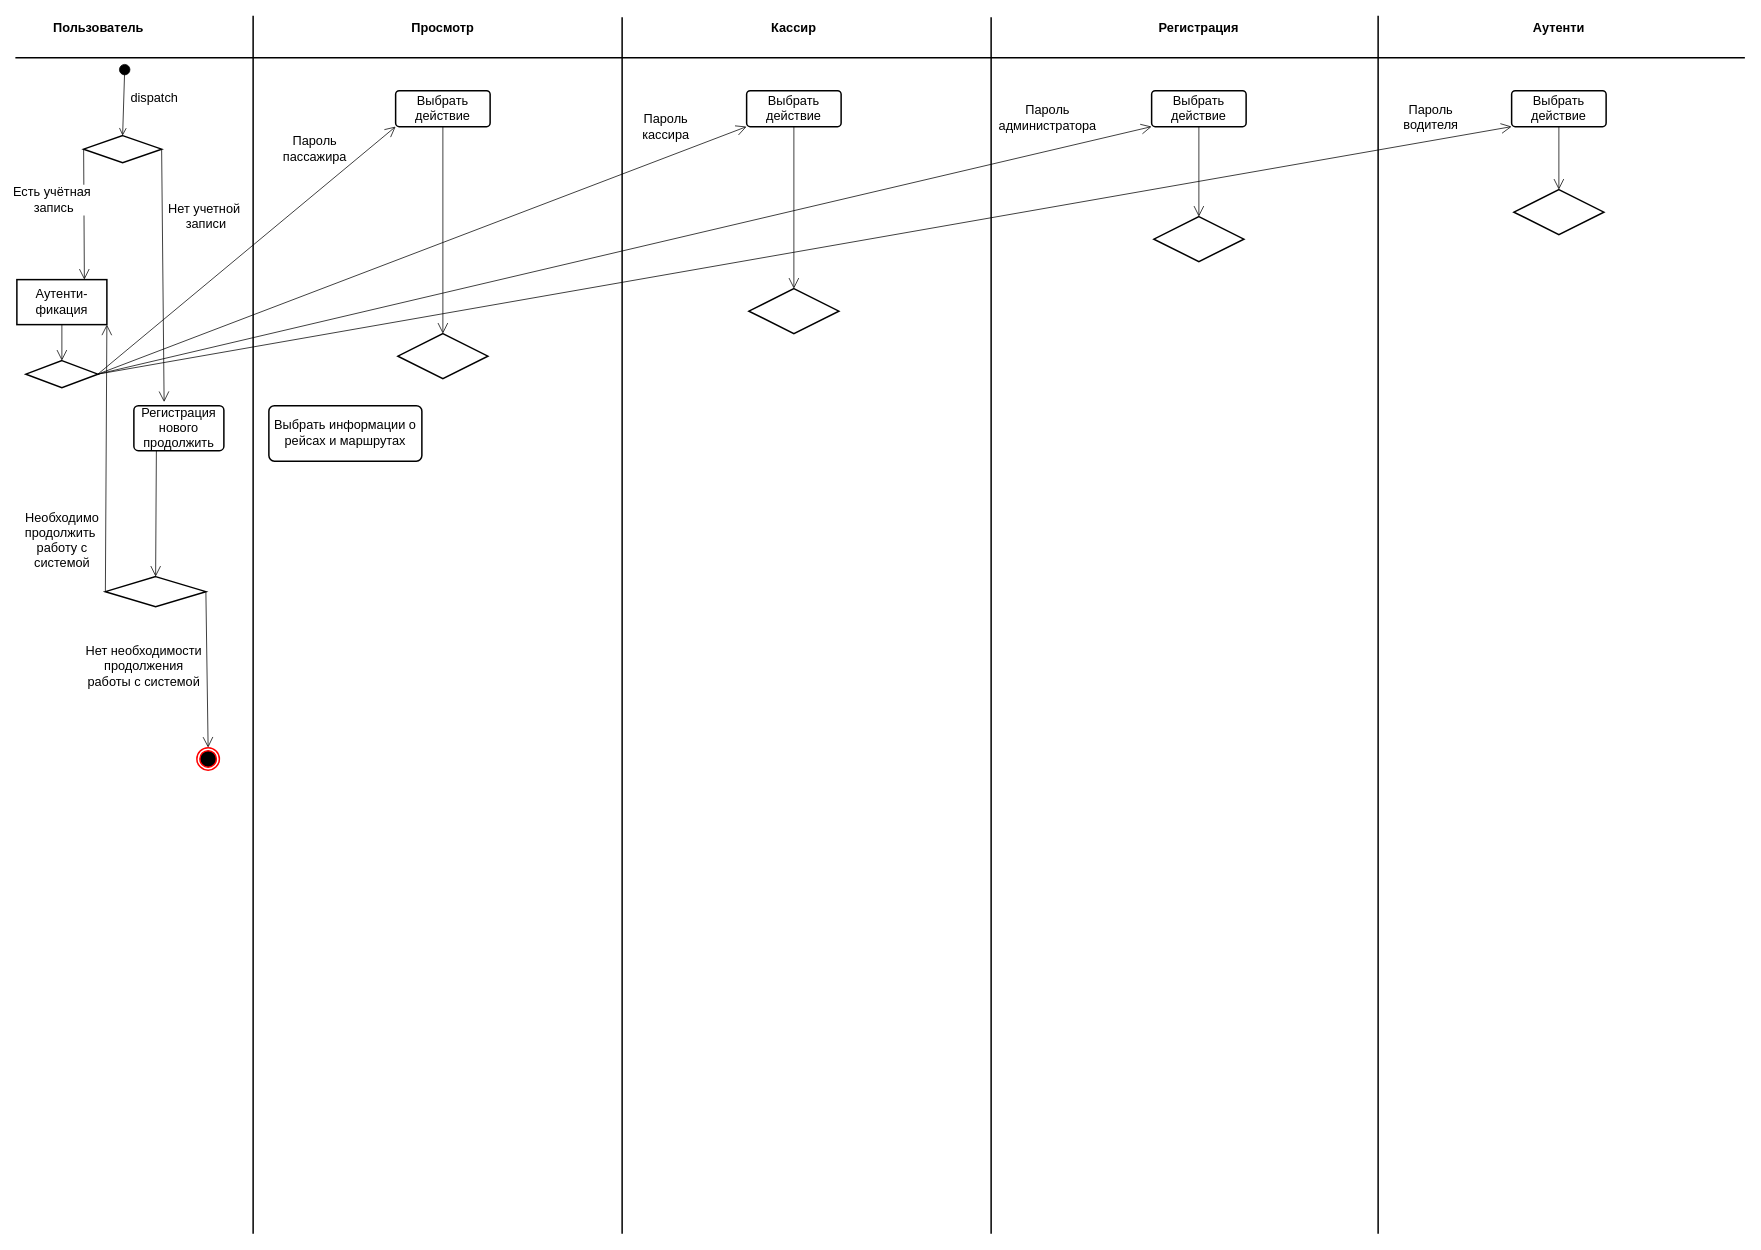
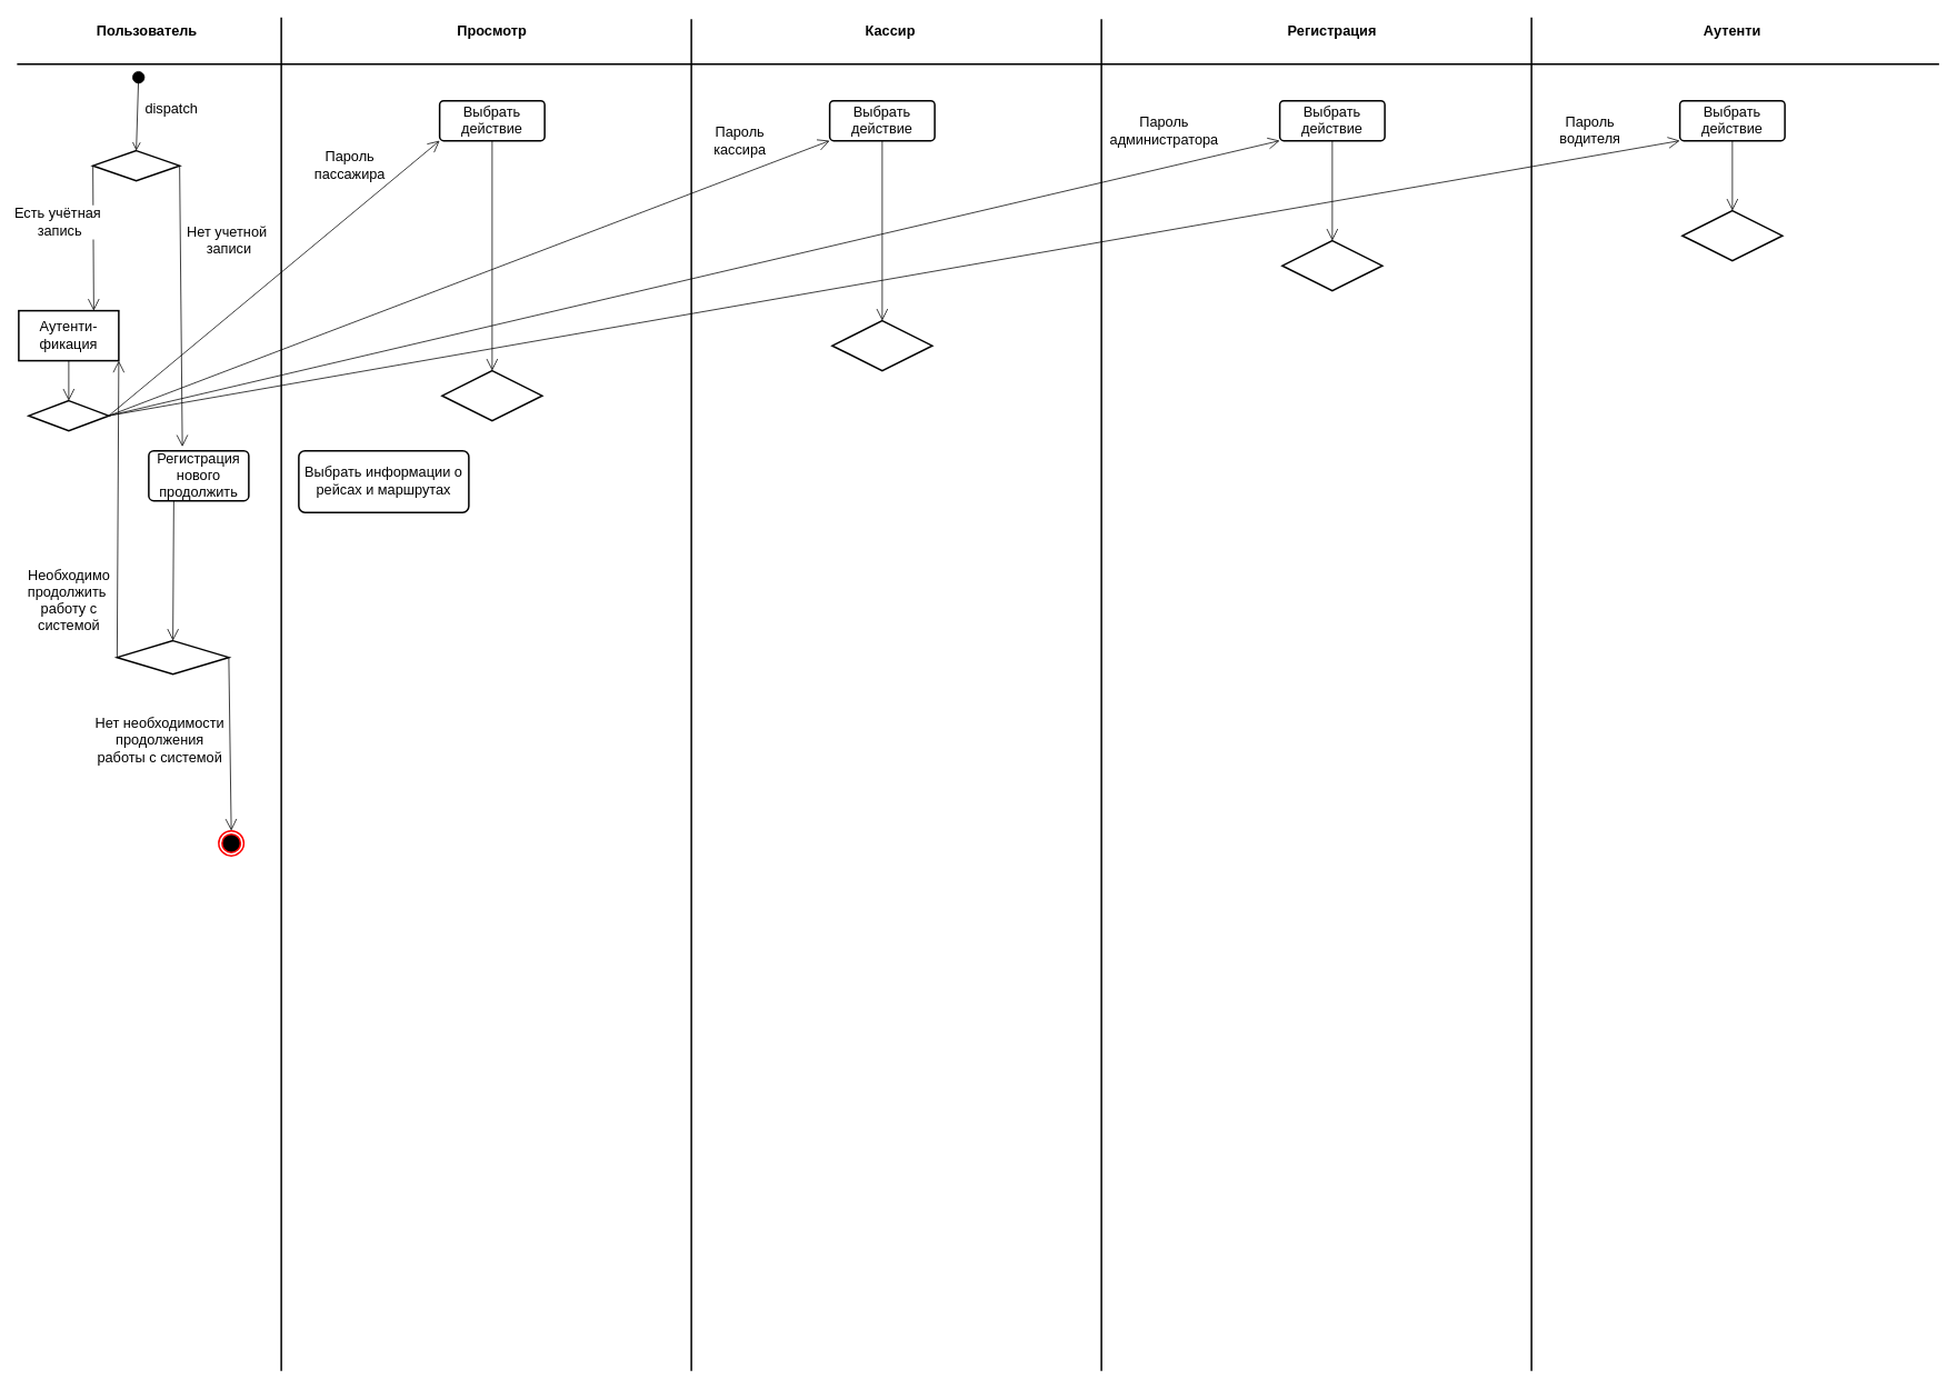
  <mxCell id="0" />
  <mxCell id="1" parent="0" />
  <mxCell id="2" value="" style="line;strokeWidth=2;fillColor=none;align=left;verticalAlign=middle;spacingTop=-1;spacingLeft=3;spacingRight=3;rotatable=0;labelPosition=right;points=[];portConstraint=eastwest;strokeColor=inherit;fontSize=12;fontColor=#000000;direction=south;" vertex="1" parent="1"><mxGeometry x="262" y="20" width="150" height="1624" as="geometry" /></mxCell>
  <mxCell id="3" value="" style="line;strokeWidth=2;fillColor=none;align=left;verticalAlign=middle;spacingTop=-1;spacingLeft=3;spacingRight=3;rotatable=0;labelPosition=right;points=[];portConstraint=eastwest;strokeColor=inherit;fontSize=12;fontColor=#000000;direction=south;" vertex="1" parent="1"><mxGeometry x="754" y="22" width="150" height="1622" as="geometry" /></mxCell>
  <mxCell id="4" value="" style="line;strokeWidth=2;fillColor=none;align=left;verticalAlign=middle;spacingTop=-1;spacingLeft=3;spacingRight=3;rotatable=0;labelPosition=right;points=[];portConstraint=eastwest;strokeColor=inherit;fontSize=12;fontColor=#000000;direction=south;" vertex="1" parent="1"><mxGeometry x="1246" y="22" width="150" height="1622" as="geometry" /></mxCell>
  <mxCell id="5" value="" style="line;strokeWidth=2;fillColor=none;align=left;verticalAlign=middle;spacingTop=-1;spacingLeft=3;spacingRight=3;rotatable=0;labelPosition=right;points=[];portConstraint=eastwest;strokeColor=inherit;fontSize=12;fontColor=#000000;direction=south;" vertex="1" parent="1"><mxGeometry x="1762" y="20" width="150" height="1624" as="geometry" /></mxCell>
  <mxCell id="6" value="" style="line;strokeWidth=2;fillColor=none;align=left;verticalAlign=middle;spacingTop=-1;spacingLeft=3;spacingRight=3;rotatable=0;labelPosition=right;points=[];portConstraint=eastwest;strokeColor=inherit;fontSize=12;fontColor=#000000;" vertex="1" parent="1"><mxGeometry x="20" y="72" width="2306" height="8" as="geometry" /></mxCell>
- <mxCell id="7" value="Пользователь" style="text;align=center;fontStyle=1;verticalAlign=middle;spacingLeft=3;spacingRight=3;strokeColor=none;rotatable=0;points=[[0,0.5],[1,0.5]];portConstraint=eastwest;strokeWidth=2;fontSize=17;fontColor=#000000;" vertex="1" parent="1"><mxGeometry x="61" y="22" width="140" height="26" as="geometry" /></mxCell>
+ <mxCell id="7" value="Пользователь" style="text;align=center;fontStyle=1;verticalAlign=middle;spacingLeft=3;spacingRight=3;strokeColor=none;rotatable=0;points=[[0,0.5],[1,0.5]];portConstraint=eastwest;strokeWidth=2;fontSize=17;fontColor=#000000;" vertex="1" parent="1"><mxGeometry x="106" y="22" width="140" height="26" as="geometry" /></mxCell>
  <mxCell id="8" value="Просмотр" style="text;align=center;fontStyle=1;verticalAlign=middle;spacingLeft=3;spacingRight=3;strokeColor=none;rotatable=0;points=[[0,0.5],[1,0.5]];portConstraint=eastwest;strokeWidth=2;fontSize=17;fontColor=#000000;" vertex="1" parent="1"><mxGeometry x="550" y="22" width="80" height="26" as="geometry" /></mxCell>
- <mxCell id="9" value="Кассир" style="text;align=center;fontStyle=1;verticalAlign=middle;spacingLeft=3;spacingRight=3;strokeColor=none;rotatable=0;points=[[0,0.5],[1,0.5]];portConstraint=eastwest;strokeWidth=2;fontSize=17;fontColor=#000000;" vertex="1" parent="1"><mxGeometry x="1018" y="22" width="80" height="26" as="geometry" /></mxCell>
+ <mxCell id="9" value="Кассир" style="text;align=center;fontStyle=1;verticalAlign=middle;spacingLeft=3;spacingRight=3;strokeColor=none;rotatable=0;points=[[0,0.5],[1,0.5]];portConstraint=eastwest;strokeWidth=2;fontSize=17;fontColor=#000000;" vertex="1" parent="1"><mxGeometry x="1028" y="22" width="80" height="26" as="geometry" /></mxCell>
  <mxCell id="10" value="Регистрация" style="text;align=center;fontStyle=1;verticalAlign=middle;spacingLeft=3;spacingRight=3;strokeColor=none;rotatable=0;points=[[0,0.5],[1,0.5]];portConstraint=eastwest;strokeWidth=2;fontSize=17;fontColor=#000000;" vertex="1" parent="1"><mxGeometry x="1558" y="22" width="80" height="26" as="geometry" /></mxCell>
  <mxCell id="11" value="Аутенти" style="text;align=center;fontStyle=1;verticalAlign=middle;spacingLeft=3;spacingRight=3;strokeColor=none;rotatable=0;points=[[0,0.5],[1,0.5]];portConstraint=eastwest;strokeWidth=2;fontSize=17;fontColor=#000000;" vertex="1" parent="1"><mxGeometry x="2038" y="22" width="80" height="26" as="geometry" /></mxCell>
  <mxCell id="12" value="dispatch" style="html=1;verticalAlign=bottom;startArrow=circle;startFill=1;endArrow=open;startSize=6;endSize=8;rounded=0;fontSize=17;fontColor=#000000;entryX=0.5;entryY=0;entryDx=0;entryDy=0;" edge="1" parent="1" target="13"><mxGeometry x="0.2" y="41" width="80" relative="1" as="geometry"><mxPoint x="166" y="84" as="sourcePoint" /><mxPoint x="89.17" y="182" as="targetPoint" /><mxPoint as="offset" /></mxGeometry></mxCell>
  <mxCell id="13" value="" style="shape=rhombus;perimeter=rhombusPerimeter;whiteSpace=wrap;html=1;align=center;strokeWidth=2;fontSize=17;fontColor=#000000;" vertex="1" parent="1"><mxGeometry x="111" y="180" width="104" height="36" as="geometry" /></mxCell>
  <mxCell id="14" value="Аутенти-фикация" style="arcSize=10;whiteSpace=wrap;html=1;align=center;strokeWidth=2;fontSize=17;fontColor=#000000;rounded=0;" vertex="1" parent="1"><mxGeometry x="22" y="372" width="120" height="60" as="geometry" /></mxCell>
  <mxCell id="15" value="" style="endArrow=open;endFill=1;endSize=12;html=1;rounded=0;fontSize=17;fontColor=#000000;exitX=0;exitY=0.5;exitDx=0;exitDy=0;entryX=0.75;entryY=0;entryDx=0;entryDy=0;" edge="1" parent="1" source="13" target="14"><mxGeometry width="160" relative="1" as="geometry"><mxPoint x="510" y="402" as="sourcePoint" /><mxPoint x="670" y="402" as="targetPoint" /></mxGeometry></mxCell>
  <mxCell id="16" value="Есть учётная&amp;nbsp;&lt;br&gt;запись" style="edgeLabel;html=1;align=center;verticalAlign=middle;resizable=0;points=[];fontSize=17;fontColor=#000000;" vertex="1" connectable="0" parent="15"><mxGeometry x="-0.223" y="4" relative="1" as="geometry"><mxPoint x="-45" as="offset" /></mxGeometry></mxCell>
  <mxCell id="17" value="Регистрация&lt;br&gt;нового&lt;br&gt;продолжить" style="rounded=1;arcSize=10;whiteSpace=wrap;html=1;align=center;strokeWidth=2;fontSize=17;fontColor=#000000;" vertex="1" parent="1"><mxGeometry x="178" y="540" width="120" height="60" as="geometry" /></mxCell>
  <mxCell id="18" value="" style="endArrow=open;endFill=1;endSize=12;html=1;rounded=0;fontSize=17;fontColor=#000000;exitX=1;exitY=0.5;exitDx=0;exitDy=0;entryX=0.336;entryY=-0.08;entryDx=0;entryDy=0;entryPerimeter=0;" edge="1" parent="1" source="13" target="17"><mxGeometry width="160" relative="1" as="geometry"><mxPoint x="510" y="382" as="sourcePoint" /><mxPoint x="670" y="382" as="targetPoint" /></mxGeometry></mxCell>
  <mxCell id="19" value="Нет учетной&amp;nbsp;&lt;br&gt;записи" style="edgeLabel;html=1;align=center;verticalAlign=middle;resizable=0;points=[];fontSize=17;fontColor=#000000;" vertex="1" connectable="0" parent="18"><mxGeometry x="-0.572" y="-3" relative="1" as="geometry"><mxPoint x="61" y="17" as="offset" /></mxGeometry></mxCell>
  <mxCell id="20" value="" style="shape=rhombus;perimeter=rhombusPerimeter;whiteSpace=wrap;html=1;align=center;strokeWidth=2;fontSize=17;fontColor=#000000;" vertex="1" parent="1"><mxGeometry x="140" y="768" width="134" height="40" as="geometry" /></mxCell>
  <mxCell id="21" value="" style="endArrow=open;endFill=1;endSize=12;html=1;rounded=0;fontSize=17;fontColor=#000000;exitX=0.25;exitY=1;exitDx=0;exitDy=0;entryX=0.5;entryY=0;entryDx=0;entryDy=0;" edge="1" parent="1" source="17" target="20"><mxGeometry width="160" relative="1" as="geometry"><mxPoint x="510" y="382" as="sourcePoint" /><mxPoint x="670" y="382" as="targetPoint" /></mxGeometry></mxCell>
  <mxCell id="22" value="" style="endArrow=open;endFill=1;endSize=12;html=1;rounded=0;fontSize=17;fontColor=#000000;exitX=0;exitY=0.5;exitDx=0;exitDy=0;entryX=1;entryY=1;entryDx=0;entryDy=0;" edge="1" parent="1" source="20" target="14"><mxGeometry width="160" relative="1" as="geometry"><mxPoint x="510" y="382" as="sourcePoint" /><mxPoint x="670" y="382" as="targetPoint" /></mxGeometry></mxCell>
  <mxCell id="23" value="Необходимо&lt;br&gt;продолжить&amp;nbsp;&lt;br&gt;работу с&lt;br&gt;системой" style="edgeLabel;html=1;align=center;verticalAlign=middle;resizable=0;points=[];fontSize=17;fontColor=#000000;" vertex="1" connectable="0" parent="22"><mxGeometry x="-0.091" y="2" relative="1" as="geometry"><mxPoint x="-57" y="94" as="offset" /></mxGeometry></mxCell>
  <mxCell id="24" value="" style="ellipse;html=1;shape=endState;fillColor=#000000;strokeColor=#ff0000;strokeWidth=2;fontSize=17;fontColor=#000000;" vertex="1" parent="1"><mxGeometry x="262" y="996" width="30" height="30" as="geometry" /></mxCell>
  <mxCell id="25" value="" style="endArrow=open;endFill=1;endSize=12;html=1;rounded=0;fontSize=17;fontColor=#000000;exitX=1;exitY=0.5;exitDx=0;exitDy=0;entryX=0.5;entryY=0;entryDx=0;entryDy=0;" edge="1" parent="1" source="20" target="24"><mxGeometry width="160" relative="1" as="geometry"><mxPoint x="510" y="382" as="sourcePoint" /><mxPoint x="670" y="382" as="targetPoint" /></mxGeometry></mxCell>
  <mxCell id="26" value="Нет необходимости&lt;br&gt;продолжения&lt;br&gt;работы с системой" style="edgeLabel;html=1;align=center;verticalAlign=middle;resizable=0;points=[];fontSize=17;fontColor=#000000;" vertex="1" connectable="0" parent="25"><mxGeometry x="-0.191" y="4" relative="1" as="geometry"><mxPoint x="-89" y="16" as="offset" /></mxGeometry></mxCell>
  <mxCell id="27" value="" style="shape=rhombus;perimeter=rhombusPerimeter;whiteSpace=wrap;html=1;align=center;strokeWidth=2;fontSize=17;fontColor=#000000;" vertex="1" parent="1"><mxGeometry x="34" y="480" width="96" height="36" as="geometry" /></mxCell>
  <mxCell id="28" value="" style="endArrow=open;endFill=1;endSize=12;html=1;rounded=0;fontSize=17;fontColor=#000000;exitX=0.5;exitY=1;exitDx=0;exitDy=0;entryX=0.5;entryY=0;entryDx=0;entryDy=0;" edge="1" parent="1" source="14" target="27"><mxGeometry width="160" relative="1" as="geometry"><mxPoint x="670" y="648" as="sourcePoint" /><mxPoint x="830" y="648" as="targetPoint" /></mxGeometry></mxCell>
  <mxCell id="29" value="Выбрать действие" style="rounded=1;arcSize=10;whiteSpace=wrap;html=1;align=center;strokeWidth=2;fontSize=17;fontColor=#000000;" vertex="1" parent="1"><mxGeometry x="527" y="120" width="126" height="48" as="geometry" /></mxCell>
  <mxCell id="30" value="Выбрать действие" style="rounded=1;arcSize=10;whiteSpace=wrap;html=1;align=center;strokeWidth=2;fontSize=17;fontColor=#000000;" vertex="1" parent="1"><mxGeometry x="995" y="120" width="126" height="48" as="geometry" /></mxCell>
  <mxCell id="31" value="Выбрать действие" style="rounded=1;arcSize=10;whiteSpace=wrap;html=1;align=center;strokeWidth=2;fontSize=17;fontColor=#000000;" vertex="1" parent="1"><mxGeometry x="1535" y="120" width="126" height="48" as="geometry" /></mxCell>
  <mxCell id="32" value="Выбрать действие" style="rounded=1;arcSize=10;whiteSpace=wrap;html=1;align=center;strokeWidth=2;fontSize=17;fontColor=#000000;" vertex="1" parent="1"><mxGeometry x="2015" y="120" width="126" height="48" as="geometry" /></mxCell>
  <mxCell id="33" value="" style="endArrow=open;endFill=1;endSize=12;html=1;rounded=0;fontSize=17;fontColor=#000000;exitX=1;exitY=0.5;exitDx=0;exitDy=0;entryX=0;entryY=1;entryDx=0;entryDy=0;" edge="1" parent="1" source="27" target="29"><mxGeometry width="160" relative="1" as="geometry"><mxPoint x="658" y="528" as="sourcePoint" /><mxPoint x="818" y="528" as="targetPoint" /></mxGeometry></mxCell>
  <mxCell id="34" value="Пароль&lt;br&gt;пассажира" style="edgeLabel;html=1;align=center;verticalAlign=middle;resizable=0;points=[];fontSize=17;fontColor=#000000;" vertex="1" connectable="0" parent="33"><mxGeometry x="0.478" relative="1" as="geometry"><mxPoint x="-5" y="-56" as="offset" /></mxGeometry></mxCell>
  <mxCell id="35" value="" style="endArrow=open;endFill=1;endSize=12;html=1;rounded=0;fontSize=17;fontColor=#000000;exitX=1;exitY=0.5;exitDx=0;exitDy=0;entryX=0;entryY=1;entryDx=0;entryDy=0;" edge="1" parent="1" source="27" target="30"><mxGeometry width="160" relative="1" as="geometry"><mxPoint x="418" y="636" as="sourcePoint" /><mxPoint x="578" y="636" as="targetPoint" /></mxGeometry></mxCell>
  <mxCell id="36" value="Пароль&lt;br&gt;кассира" style="edgeLabel;html=1;align=center;verticalAlign=middle;resizable=0;points=[];fontSize=17;fontColor=#000000;" vertex="1" connectable="0" parent="35"><mxGeometry x="0.806" relative="1" as="geometry"><mxPoint x="-25" y="-32" as="offset" /></mxGeometry></mxCell>
  <mxCell id="37" value="" style="endArrow=open;endFill=1;endSize=12;html=1;rounded=0;fontSize=17;fontColor=#000000;exitX=1;exitY=0.5;exitDx=0;exitDy=0;entryX=0;entryY=1;entryDx=0;entryDy=0;" edge="1" parent="1" source="27" target="31"><mxGeometry width="160" relative="1" as="geometry"><mxPoint x="406" y="540" as="sourcePoint" /><mxPoint x="566" y="540" as="targetPoint" /></mxGeometry></mxCell>
  <mxCell id="38" value="Пароль&lt;br&gt;администратора" style="edgeLabel;html=1;align=center;verticalAlign=middle;resizable=0;points=[];fontSize=17;fontColor=#000000;" vertex="1" connectable="0" parent="37"><mxGeometry x="0.878" y="-1" relative="1" as="geometry"><mxPoint x="-54" y="-33" as="offset" /></mxGeometry></mxCell>
  <mxCell id="39" value="" style="endArrow=open;endFill=1;endSize=12;html=1;rounded=0;fontSize=17;fontColor=#000000;exitX=1;exitY=0.5;exitDx=0;exitDy=0;entryX=0;entryY=1;entryDx=0;entryDy=0;" edge="1" parent="1" source="27" target="32"><mxGeometry width="160" relative="1" as="geometry"><mxPoint x="1054" y="504" as="sourcePoint" /><mxPoint x="1214" y="504" as="targetPoint" /></mxGeometry></mxCell>
  <mxCell id="40" value="Пароль&lt;br&gt;водителя" style="edgeLabel;html=1;align=center;verticalAlign=middle;resizable=0;points=[];fontSize=17;fontColor=#000000;" vertex="1" connectable="0" parent="39"><mxGeometry x="0.91" y="3" relative="1" as="geometry"><mxPoint x="-24" y="-24" as="offset" /></mxGeometry></mxCell>
  <mxCell id="41" value="" style="shape=rhombus;perimeter=rhombusPerimeter;whiteSpace=wrap;html=1;align=center;strokeWidth=2;fontSize=17;fontColor=#000000;" vertex="1" parent="1"><mxGeometry x="530" y="444" width="120" height="60" as="geometry" /></mxCell>
  <mxCell id="42" value="" style="shape=rhombus;perimeter=rhombusPerimeter;whiteSpace=wrap;html=1;align=center;strokeWidth=2;fontSize=17;fontColor=#000000;" vertex="1" parent="1"><mxGeometry x="998" y="384" width="120" height="60" as="geometry" /></mxCell>
  <mxCell id="43" value="" style="shape=rhombus;perimeter=rhombusPerimeter;whiteSpace=wrap;html=1;align=center;strokeWidth=2;fontSize=17;fontColor=#000000;" vertex="1" parent="1"><mxGeometry x="1538" y="288" width="120" height="60" as="geometry" /></mxCell>
  <mxCell id="44" value="" style="shape=rhombus;perimeter=rhombusPerimeter;whiteSpace=wrap;html=1;align=center;strokeWidth=2;fontSize=17;fontColor=#000000;" vertex="1" parent="1"><mxGeometry x="2018" y="252" width="120" height="60" as="geometry" /></mxCell>
  <mxCell id="45" value="" style="endArrow=open;endFill=1;endSize=12;html=1;rounded=0;fontSize=17;fontColor=#000000;exitX=0.5;exitY=1;exitDx=0;exitDy=0;entryX=0.5;entryY=0;entryDx=0;entryDy=0;" edge="1" parent="1" source="29" target="41"><mxGeometry width="160" relative="1" as="geometry"><mxPoint x="994" y="264" as="sourcePoint" /><mxPoint x="1154" y="264" as="targetPoint" /></mxGeometry></mxCell>
  <mxCell id="46" value="" style="endArrow=open;endFill=1;endSize=12;html=1;rounded=0;fontSize=17;fontColor=#000000;exitX=0.5;exitY=1;exitDx=0;exitDy=0;entryX=0.5;entryY=0;entryDx=0;entryDy=0;" edge="1" parent="1" source="30" target="42"><mxGeometry width="160" relative="1" as="geometry"><mxPoint x="1042" y="204" as="sourcePoint" /><mxPoint x="1042" y="480" as="targetPoint" /></mxGeometry></mxCell>
  <mxCell id="47" value="" style="endArrow=open;endFill=1;endSize=12;html=1;rounded=0;fontSize=17;fontColor=#000000;exitX=0.5;exitY=1;exitDx=0;exitDy=0;entryX=0.5;entryY=0;entryDx=0;entryDy=0;" edge="1" parent="1" source="31" target="43"><mxGeometry width="160" relative="1" as="geometry"><mxPoint x="994" y="264" as="sourcePoint" /><mxPoint x="1154" y="264" as="targetPoint" /></mxGeometry></mxCell>
  <mxCell id="48" value="" style="endArrow=open;endFill=1;endSize=12;html=1;rounded=0;fontSize=17;fontColor=#000000;exitX=0.5;exitY=1;exitDx=0;exitDy=0;entryX=0.5;entryY=0;entryDx=0;entryDy=0;" edge="1" parent="1" source="32" target="44"><mxGeometry width="160" relative="1" as="geometry"><mxPoint x="1774" y="264" as="sourcePoint" /><mxPoint x="1934" y="264" as="targetPoint" /></mxGeometry></mxCell>
  <mxCell id="49" value="Выбрать информации о рейсах и маршрутах" style="rounded=1;arcSize=10;whiteSpace=wrap;html=1;align=center;strokeWidth=2;fontSize=17;fontColor=#000000;" vertex="1" parent="1"><mxGeometry x="358" y="540" width="204" height="74" as="geometry" /></mxCell>
